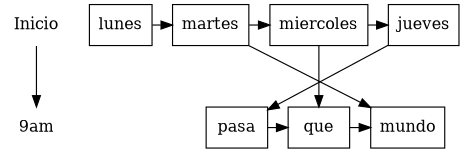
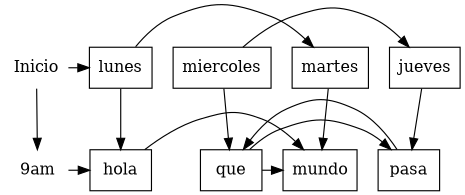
  digraph {
    ranksep=.75
    node [shape=box]
    Inicio [font=16 shape=plaintext]
    n2 [font=16 label="9am" shape=plaintext]
    lunes
    martes
    miercoles
    jueves
+   hola
    mundo
    que
    pasa
    subgraph sub_1 {
      Inicio
      n2
    }
    subgraph sub_2 {
      rank=same
      Inicio
      lunes
      martes
      miercoles
      jueves
    }
    subgraph sub_3 {
      rank=same
      n2
+     hola
      mundo
      que
      pasa
    }
    Inicio -> n2
+   Inicio -> lunes
+   n2 -> hola
    lunes -> martes
-   martes -> miercoles
+   lunes -> hola
    martes -> mundo
    miercoles -> jueves
    miercoles -> que
    jueves -> pasa
+   hola -> mundo
    que -> mundo
+   que -> pasa
    pasa -> que
  }
